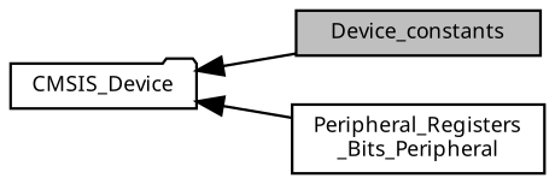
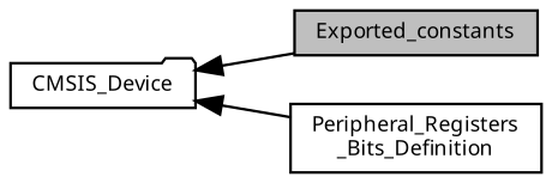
  digraph {
    rankdir=LR
    node [color=black fillcolor=white fontname=Sans fontsize=8 shape=box style=filled]
    edge [dir=back fontname=Sans fontsize=8 labelfontname=Sans labelfontsize=8 shape=plaintext style=solid]
-   n1 [fillcolor=grey75 fontcolor=black height=0.2 label=Device_constants width=0.4]
-   n2 [height=0.2 label="Peripheral_Registers\l_Bits_Peripheral" width=0.4]
+   n1 [fillcolor=grey75 fontcolor=black height=0.2 label=Exported_constants width=0.4]
+   n2 [height=0.2 label="Peripheral_Registers\l_Bits_Definition" width=0.4]
    n3 [height=0.2 label=CMSIS_Device shape=folder width=0.4]
    n3 -> n1
    n3 -> n2
  }
